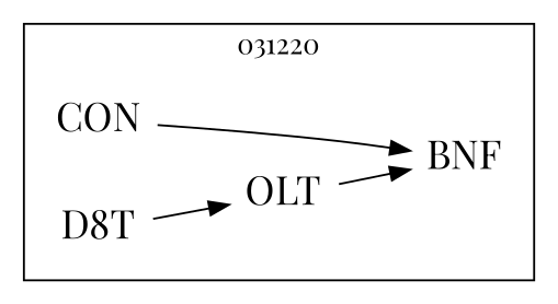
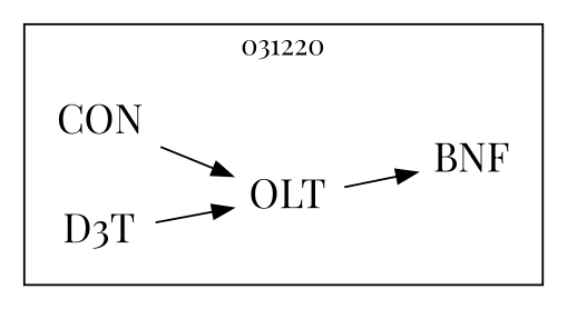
  strict digraph {
    fontname="Playfair Display"
    rankdir=LR
    node [fontname="Playfair Display" fontsize=20 shape=plaintext]
    edge [fontname="Playfair Display"]
    n1 [label=CON]
    n2 [label=BNF]
-   n3 [label=D8T]
+   n3 [label=D3T]
    n4 [label=OLT]
    subgraph cluster_1 {
      label=031220
      labeldoc=t
      n1
      n2
      n3
      n4
    }
-   n1 -> n2
+   n1 -> n4
    n3 -> n4
    n4 -> n2
  }
